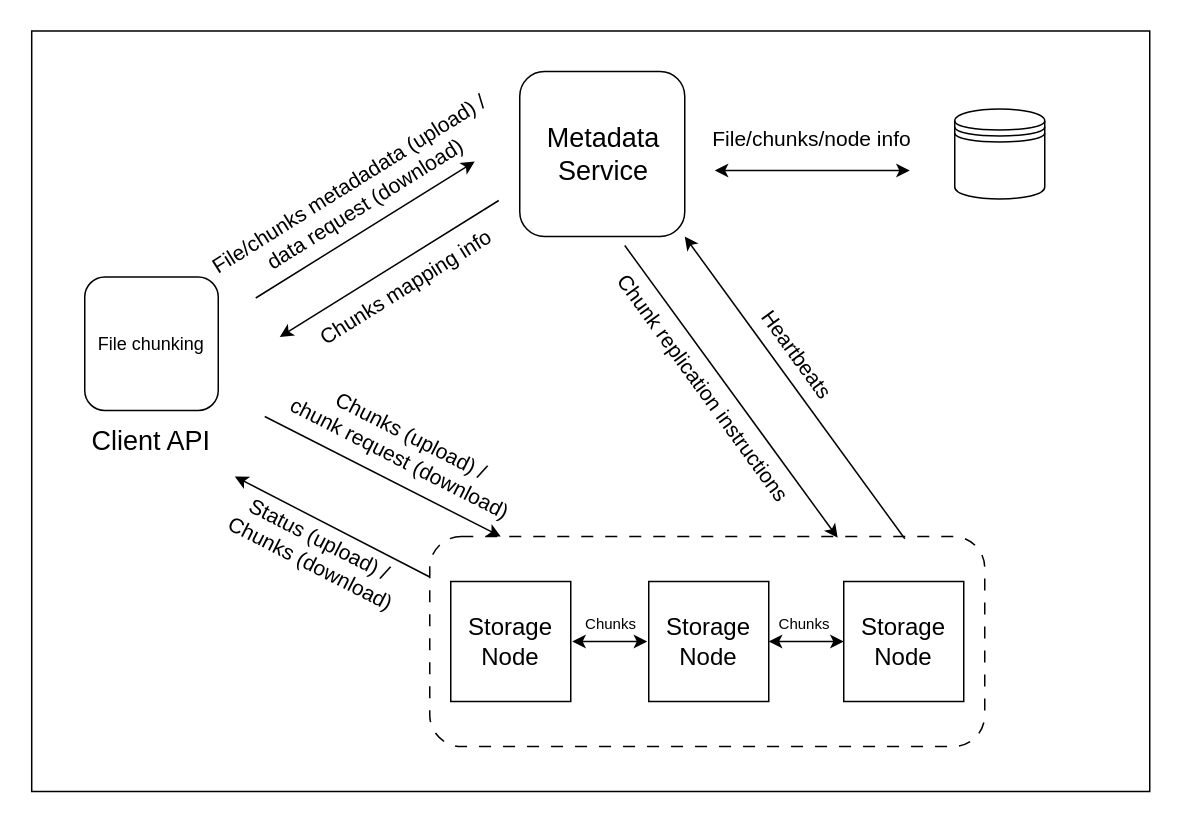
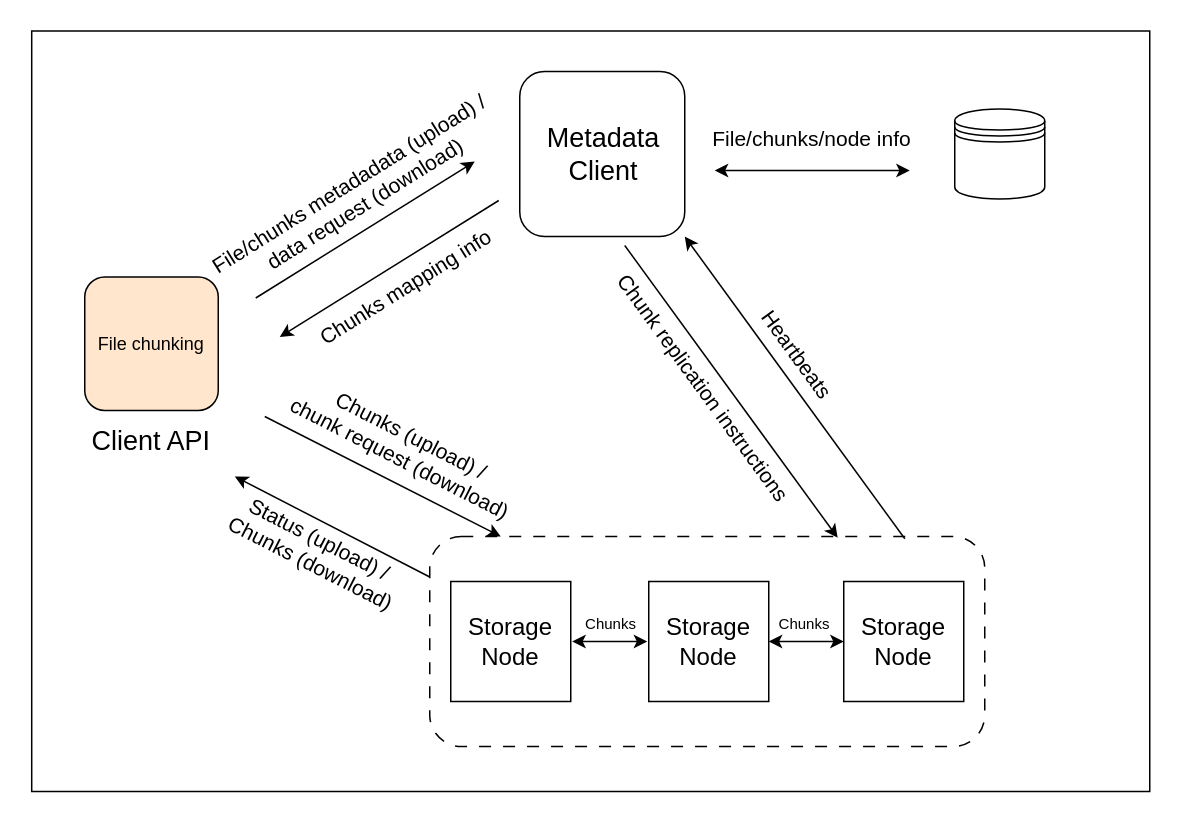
  <mxCell id="0" />
  <mxCell id="1" parent="0" />
  <mxCell id="2" value="" style="rounded=0;whiteSpace=wrap;html=1;" parent="1" vertex="1"><mxGeometry x="20.64" y="20" width="745.36" height="507" as="geometry" /></mxCell>
  <mxCell id="3" value="" style="rounded=1;whiteSpace=wrap;html=1;dashed=1;dashPattern=8 8;" parent="1" vertex="1"><mxGeometry x="286" y="357" width="370" height="140" as="geometry" /></mxCell>
  <mxCell id="4" value="&lt;font style=&quot;font-size: 14px;&quot;&gt;File/chunks metadadata (upload) /&amp;nbsp;&lt;/font&gt;&lt;div&gt;&lt;font style=&quot;font-size: 14px;&quot;&gt;data request (download)&lt;/font&gt;&lt;/div&gt;" style="text;html=1;align=center;verticalAlign=middle;whiteSpace=wrap;rounded=0;rotation=328;" parent="1" vertex="1"><mxGeometry x="125.53" y="108.11" width="225.36" height="40" as="geometry" /></mxCell>
  <mxCell id="5" value="" style="endArrow=classic;html=1;rounded=0;startArrow=none;startFill=0;" parent="1" edge="1"><mxGeometry width="50" height="50" relative="1" as="geometry"><mxPoint x="170" y="198" as="sourcePoint" /><mxPoint x="316" y="107" as="targetPoint" /></mxGeometry></mxCell>
  <mxCell id="6" value="" style="endArrow=none;html=1;rounded=0;startArrow=classic;startFill=1;endFill=0;" parent="1" edge="1"><mxGeometry width="50" height="50" relative="1" as="geometry"><mxPoint x="186" y="224" as="sourcePoint" /><mxPoint x="332" y="133" as="targetPoint" /></mxGeometry></mxCell>
  <mxCell id="7" value="&lt;font style=&quot;font-size: 14px;&quot;&gt;Chunks mapping info&lt;/font&gt;" style="text;html=1;align=center;verticalAlign=middle;whiteSpace=wrap;rounded=0;rotation=328;" parent="1" vertex="1"><mxGeometry x="201.02" y="170.55" width="137.98" height="40" as="geometry" /></mxCell>
  <mxCell id="8" value="" style="endArrow=classic;html=1;rounded=0;startArrow=classic;startFill=1;" parent="1" edge="1"><mxGeometry width="50" height="50" relative="1" as="geometry"><mxPoint x="476" y="113" as="sourcePoint" /><mxPoint x="606" y="113" as="targetPoint" /></mxGeometry></mxCell>
  <mxCell id="9" value="&lt;span style=&quot;font-size: 14px;&quot;&gt;File/chunks/node info&lt;/span&gt;" style="text;html=1;align=center;verticalAlign=middle;whiteSpace=wrap;rounded=0;rotation=0;" parent="1" vertex="1"><mxGeometry x="472" y="76" width="137.98" height="31" as="geometry" /></mxCell>
  <mxCell id="10" value="" style="endArrow=classic;html=1;rounded=0;startArrow=none;startFill=0;endFill=1;" parent="1" target="3" edge="1"><mxGeometry width="50" height="50" relative="1" as="geometry"><mxPoint x="176" y="277" as="sourcePoint" /><mxPoint x="456" y="347" as="targetPoint" /></mxGeometry></mxCell>
  <mxCell id="11" value="" style="group" parent="1" vertex="1" connectable="0"><mxGeometry x="300" y="387" width="80" height="80" as="geometry" /></mxCell>
  <mxCell id="12" value="" style="whiteSpace=wrap;html=1;aspect=fixed;" parent="11" vertex="1"><mxGeometry width="80" height="80" as="geometry" /></mxCell>
  <mxCell id="13" value="&lt;font style=&quot;font-size: 16px;&quot;&gt;Storage&lt;/font&gt;&lt;div&gt;&lt;font style=&quot;font-size: 16px;&quot;&gt;Node&lt;/font&gt;&lt;/div&gt;" style="text;html=1;align=center;verticalAlign=middle;whiteSpace=wrap;rounded=0;" parent="11" vertex="1"><mxGeometry y="10" width="80" height="60" as="geometry" /></mxCell>
  <mxCell id="14" value="" style="group" parent="1" vertex="1" connectable="0"><mxGeometry x="432" y="387" width="80" height="80" as="geometry" /></mxCell>
  <mxCell id="15" value="" style="whiteSpace=wrap;html=1;aspect=fixed;" parent="14" vertex="1"><mxGeometry width="80" height="80" as="geometry" /></mxCell>
  <mxCell id="16" value="&lt;font style=&quot;font-size: 16px;&quot;&gt;Storage&lt;/font&gt;&lt;div&gt;&lt;font style=&quot;font-size: 16px;&quot;&gt;Node&lt;/font&gt;&lt;/div&gt;" style="text;html=1;align=center;verticalAlign=middle;whiteSpace=wrap;rounded=0;" parent="14" vertex="1"><mxGeometry y="10" width="80" height="60" as="geometry" /></mxCell>
  <mxCell id="17" value="" style="group" parent="1" vertex="1" connectable="0"><mxGeometry x="561.99" y="387" width="80" height="80" as="geometry" /></mxCell>
  <mxCell id="18" value="" style="whiteSpace=wrap;html=1;aspect=fixed;" parent="17" vertex="1"><mxGeometry width="80" height="80" as="geometry" /></mxCell>
  <mxCell id="19" value="&lt;font style=&quot;font-size: 16px;&quot;&gt;Storage&lt;/font&gt;&lt;div&gt;&lt;font style=&quot;font-size: 16px;&quot;&gt;Node&lt;/font&gt;&lt;/div&gt;" style="text;html=1;align=center;verticalAlign=middle;whiteSpace=wrap;rounded=0;" parent="17" vertex="1"><mxGeometry y="10" width="80" height="60" as="geometry" /></mxCell>
  <mxCell id="20" value="" style="group" parent="1" vertex="1" connectable="0"><mxGeometry x="342" y="47" width="120" height="110" as="geometry" /></mxCell>
  <mxCell id="21" value="" style="whiteSpace=wrap;html=1;aspect=fixed;rounded=1;" parent="20" vertex="1"><mxGeometry x="4" width="110" height="110" as="geometry" /></mxCell>
- <mxCell id="22" value="&lt;font style=&quot;font-size: 18px;&quot;&gt;Metadata&lt;/font&gt;&lt;div&gt;&lt;font style=&quot;font-size: 18px;&quot;&gt;Service&lt;/font&gt;&lt;/div&gt;" style="text;html=1;align=center;verticalAlign=middle;whiteSpace=wrap;rounded=0;" parent="20" vertex="1"><mxGeometry y="16" width="120" height="80" as="geometry" /></mxCell>
+ <mxCell id="22" value="&lt;font style=&quot;font-size: 18px;&quot;&gt;Metadata&lt;/font&gt;&lt;div&gt;&lt;font style=&quot;font-size: 18px;&quot;&gt;Client&lt;/font&gt;&lt;/div&gt;" style="text;html=1;align=center;verticalAlign=middle;whiteSpace=wrap;rounded=0;" parent="20" vertex="1"><mxGeometry y="16" width="120" height="80" as="geometry" /></mxCell>
  <mxCell id="23" value="" style="group" parent="1" vertex="1" connectable="0"><mxGeometry x="601" y="72" width="130" height="100" as="geometry" /></mxCell>
  <mxCell id="24" value="" style="shape=datastore;whiteSpace=wrap;html=1;" parent="23" vertex="1"><mxGeometry x="35" width="60" height="60" as="geometry" /></mxCell>
  <mxCell id="25" value="" style="group;rounded=1;" parent="1" vertex="1" connectable="0"><mxGeometry x="35" y="184" width="130" height="128" as="geometry" /></mxCell>
  <mxCell id="26" value="&lt;font style=&quot;font-size: 18px;&quot;&gt;Client API&lt;/font&gt;" style="text;strokeColor=none;fillColor=none;html=1;fontSize=24;fontStyle=0;verticalAlign=middle;align=center;" parent="25" vertex="1"><mxGeometry y="88" width="130" height="40" as="geometry" /></mxCell>
- <mxCell id="27" value="File chunking" style="whiteSpace=wrap;html=1;aspect=fixed;rounded=1;" parent="25" vertex="1"><mxGeometry x="21" width="89" height="89" as="geometry" /></mxCell>
+ <mxCell id="27" value="File chunking" style="whiteSpace=wrap;html=1;aspect=fixed;rounded=1;fillColor=#ffe6cc;" parent="25" vertex="1"><mxGeometry x="21" width="89" height="89" as="geometry" /></mxCell>
  <mxCell id="28" value="&lt;font style=&quot;font-size: 14px;&quot;&gt;Chunks (upload) /&lt;/font&gt;&lt;div&gt;&lt;font style=&quot;font-size: 14px;&quot;&gt;chunk request (download)&lt;/font&gt;&lt;/div&gt;" style="text;html=1;align=center;verticalAlign=middle;whiteSpace=wrap;rounded=0;rotation=27;" parent="1" vertex="1"><mxGeometry x="174.51" y="277" width="190.99" height="40" as="geometry" /></mxCell>
  <mxCell id="29" value="" style="endArrow=classic;html=1;rounded=0;entryX=0.931;entryY=1.125;entryDx=0;entryDy=0;entryPerimeter=0;exitX=0;exitY=0.193;exitDx=0;exitDy=0;exitPerimeter=0;" parent="1" source="3" target="26" edge="1"><mxGeometry width="50" height="50" relative="1" as="geometry"><mxPoint x="276" y="397" as="sourcePoint" /><mxPoint x="272.57" y="380" as="targetPoint" /></mxGeometry></mxCell>
  <mxCell id="30" value="&lt;font style=&quot;font-size: 14px;&quot;&gt;Status (upload) /&amp;nbsp;&lt;/font&gt;&lt;div&gt;&lt;font style=&quot;font-size: 14px;&quot;&gt;Chunks (download)&lt;/font&gt;&lt;/div&gt;" style="text;html=1;align=center;verticalAlign=middle;whiteSpace=wrap;rounded=0;rotation=27;" parent="1" vertex="1"><mxGeometry x="140.64" y="347" width="140" height="40" as="geometry" /></mxCell>
  <mxCell id="31" value="" style="endArrow=classic;html=1;rounded=0;exitX=0.856;exitY=0.011;exitDx=0;exitDy=0;exitPerimeter=0;" parent="1" source="3" edge="1"><mxGeometry width="50" height="50" relative="1" as="geometry"><mxPoint x="356" y="347" as="sourcePoint" /><mxPoint x="456" y="157" as="targetPoint" /></mxGeometry></mxCell>
  <mxCell id="32" value="Heartbeats" style="text;html=1;align=center;verticalAlign=middle;whiteSpace=wrap;rounded=0;fontSize=14;rotation=54;" parent="1" vertex="1"><mxGeometry x="451" y="221" width="160" height="30" as="geometry" /></mxCell>
  <mxCell id="33" value="" style="endArrow=classic;html=1;rounded=0;strokeColor=default;entryX=0.735;entryY=0.006;entryDx=0;entryDy=0;entryPerimeter=0;" edge="1" parent="1" target="3"><mxGeometry width="50" height="50" relative="1" as="geometry"><mxPoint x="416" y="163" as="sourcePoint" /><mxPoint x="456" y="333" as="targetPoint" /></mxGeometry></mxCell>
  <mxCell id="34" value="Chunk replication instructions" style="text;html=1;align=center;verticalAlign=middle;whiteSpace=wrap;rounded=0;fontSize=14;rotation=54;" vertex="1" parent="1"><mxGeometry x="375.83" y="243.12" width="185.01" height="30" as="geometry" /></mxCell>
  <mxCell id="35" value="" style="endArrow=classic;startArrow=classic;html=1;rounded=0;exitX=1;exitY=0.5;exitDx=0;exitDy=0;entryX=0;entryY=0.5;entryDx=0;entryDy=0;" edge="1" parent="1" source="16" target="19"><mxGeometry width="50" height="50" relative="1" as="geometry"><mxPoint x="526" y="437" as="sourcePoint" /><mxPoint x="576" y="387" as="targetPoint" /></mxGeometry></mxCell>
  <mxCell id="36" value="" style="endArrow=classic;startArrow=classic;html=1;rounded=0;exitX=1;exitY=0.5;exitDx=0;exitDy=0;entryX=0;entryY=0.5;entryDx=0;entryDy=0;" edge="1" parent="1"><mxGeometry width="50" height="50" relative="1" as="geometry"><mxPoint x="381" y="427" as="sourcePoint" /><mxPoint x="431" y="427" as="targetPoint" /></mxGeometry></mxCell>
  <mxCell id="37" value="&lt;font style=&quot;font-size: 10px;&quot;&gt;Chunks&lt;/font&gt;" style="text;html=1;align=center;verticalAlign=middle;whiteSpace=wrap;rounded=0;" vertex="1" parent="1"><mxGeometry x="505.99" y="400" width="60" height="30" as="geometry" /></mxCell>
  <mxCell id="38" value="&lt;font style=&quot;font-size: 10px;&quot;&gt;Chunks&lt;/font&gt;" style="text;html=1;align=center;verticalAlign=middle;whiteSpace=wrap;rounded=0;" vertex="1" parent="1"><mxGeometry x="377" y="400" width="60" height="30" as="geometry" /></mxCell>
